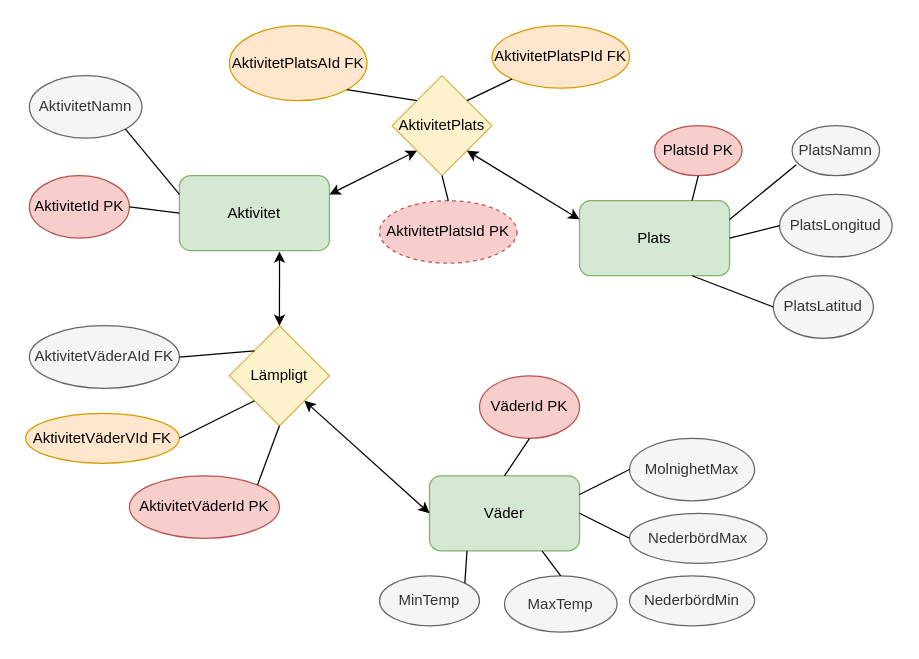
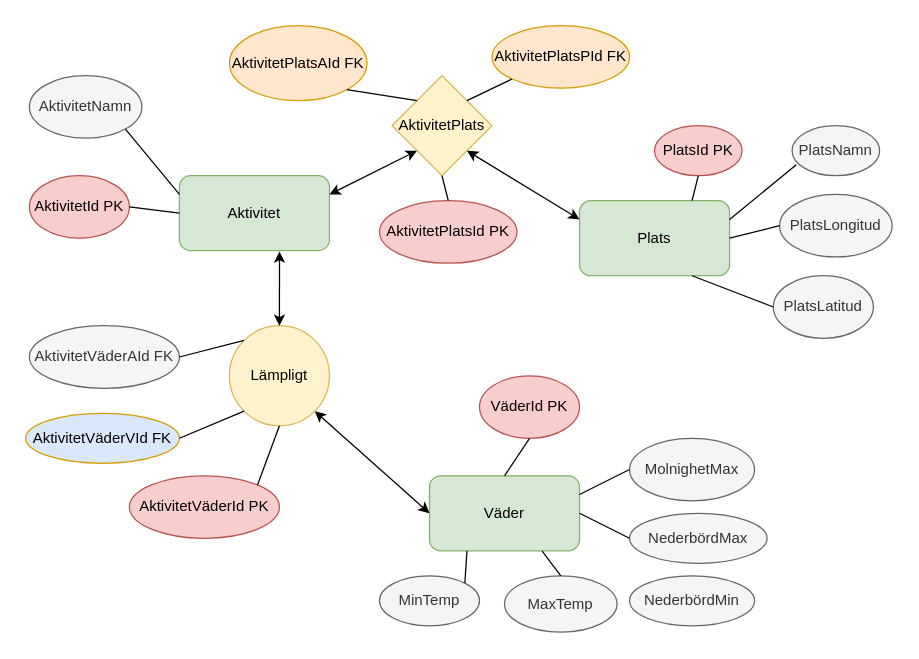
  <mxCell id="0" />
  <mxCell id="1" parent="0" />
  <mxCell id="2" value="Aktivitet" style="rounded=1;whiteSpace=wrap;html=1;fillColor=#d5e8d4;strokeColor=#82b366;" vertex="1" parent="1"><mxGeometry x="143" y="140" width="120" height="60" as="geometry" /></mxCell>
  <mxCell id="3" value="Plats" style="rounded=1;whiteSpace=wrap;html=1;fillColor=#d5e8d4;strokeColor=#82b366;" vertex="1" parent="1"><mxGeometry x="463" y="160" width="120" height="60" as="geometry" /></mxCell>
  <mxCell id="4" value="AktivitetNamn" style="ellipse;whiteSpace=wrap;html=1;fillColor=#f5f5f5;strokeColor=#666666;fontColor=#333333;" vertex="1" parent="1"><mxGeometry x="23" y="60" width="90" height="50" as="geometry" /></mxCell>
  <mxCell id="5" value="AktivitetId PK" style="ellipse;whiteSpace=wrap;html=1;fillColor=#f8cecc;strokeColor=#b85450;" vertex="1" parent="1"><mxGeometry x="23" y="140" width="80" height="50" as="geometry" /></mxCell>
  <mxCell id="6" value="PlatsNamn&lt;br&gt;" style="ellipse;whiteSpace=wrap;html=1;fillColor=#f5f5f5;strokeColor=#666666;fontColor=#333333;" vertex="1" parent="1"><mxGeometry x="633" y="100" width="70" height="40" as="geometry" /></mxCell>
  <mxCell id="7" value="PlatsId PK" style="ellipse;whiteSpace=wrap;html=1;fillColor=#f8cecc;strokeColor=#b85450;" vertex="1" parent="1"><mxGeometry x="523" y="100" width="70" height="40" as="geometry" /></mxCell>
  <mxCell id="8" value="Väder" style="rounded=1;whiteSpace=wrap;html=1;fillColor=#d5e8d4;strokeColor=#82b366;" vertex="1" parent="1"><mxGeometry x="343" y="380" width="120" height="60" as="geometry" /></mxCell>
- <mxCell id="9" value="Lämpligt" style="rhombus;whiteSpace=wrap;html=1;fillColor=#fff2cc;strokeColor=#d6b656;" vertex="1" parent="1"><mxGeometry x="183" y="260" width="80" height="80" as="geometry" /></mxCell>
+ <mxCell id="9" value="Lämpligt" style="ellipse;whiteSpace=wrap;html=1;fillColor=#fff2cc;strokeColor=#d6b656;" vertex="1" parent="1"><mxGeometry x="183" y="260" width="80" height="80" as="geometry" /></mxCell>
  <mxCell id="10" value="" style="endArrow=classic;startArrow=classic;html=1;entryX=0.5;entryY=0;entryDx=0;entryDy=0;exitX=0.667;exitY=1.011;exitDx=0;exitDy=0;exitPerimeter=0;" edge="1" parent="1" source="2" target="9"><mxGeometry width="50" height="50" relative="1" as="geometry"><mxPoint x="-17" y="510" as="sourcePoint" /><mxPoint x="33" y="460" as="targetPoint" /></mxGeometry></mxCell>
  <mxCell id="11" value="" style="endArrow=classic;startArrow=classic;html=1;entryX=1;entryY=1;entryDx=0;entryDy=0;exitX=0;exitY=0.5;exitDx=0;exitDy=0;" edge="1" parent="1" source="8" target="9"><mxGeometry width="50" height="50" relative="1" as="geometry"><mxPoint x="-17" y="510" as="sourcePoint" /><mxPoint x="33" y="460" as="targetPoint" /></mxGeometry></mxCell>
  <mxCell id="12" value="PlatsLongitud&lt;br&gt;" style="ellipse;whiteSpace=wrap;html=1;fillColor=#f5f5f5;strokeColor=#666666;fontColor=#333333;" vertex="1" parent="1"><mxGeometry x="623" y="155" width="90" height="50" as="geometry" /></mxCell>
  <mxCell id="13" value="PlatsLatitud" style="ellipse;whiteSpace=wrap;html=1;fillColor=#f5f5f5;strokeColor=#666666;fontColor=#333333;" vertex="1" parent="1"><mxGeometry x="618" y="220" width="80" height="50" as="geometry" /></mxCell>
  <mxCell id="14" value="AktivitetVäderAId FK" style="ellipse;whiteSpace=wrap;html=1;fillColor=#f5f5f5;strokeColor=#666666;fontColor=#333333;" vertex="1" parent="1"><mxGeometry x="23" y="260" width="120" height="50" as="geometry" /></mxCell>
- <mxCell id="15" value="AktivitetVäderVId FK&lt;br&gt;" style="ellipse;whiteSpace=wrap;html=1;fillColor=#ffe6cc;strokeColor=#d79b00;" vertex="1" parent="1"><mxGeometry x="20" y="330" width="123" height="40" as="geometry" /></mxCell>
+ <mxCell id="15" value="AktivitetVäderVId FK&lt;br&gt;" style="ellipse;whiteSpace=wrap;html=1;fillColor=#dae8fc;strokeColor=#d79b00;" vertex="1" parent="1"><mxGeometry x="20" y="330" width="123" height="40" as="geometry" /></mxCell>
  <mxCell id="16" value="VäderId PK&lt;br&gt;" style="ellipse;whiteSpace=wrap;html=1;fillColor=#f8cecc;strokeColor=#b85450;" vertex="1" parent="1"><mxGeometry x="383" y="300" width="80" height="50" as="geometry" /></mxCell>
  <mxCell id="17" value="AktivitetVäderId PK&lt;br&gt;" style="ellipse;whiteSpace=wrap;html=1;fillColor=#f8cecc;strokeColor=#b85450;" vertex="1" parent="1"><mxGeometry x="103" y="380" width="120" height="50" as="geometry" /></mxCell>
  <mxCell id="18" value="AktivitetPlats" style="rhombus;whiteSpace=wrap;html=1;fillColor=#fff2cc;strokeColor=#d6b656;" vertex="1" parent="1"><mxGeometry x="313" y="60" width="80" height="80" as="geometry" /></mxCell>
  <mxCell id="19" value="MinTemp" style="ellipse;whiteSpace=wrap;html=1;fillColor=#f5f5f5;strokeColor=#666666;fontColor=#333333;" vertex="1" parent="1"><mxGeometry x="303" y="460" width="80" height="40" as="geometry" /></mxCell>
  <mxCell id="20" value="MaxTemp&lt;br&gt;" style="ellipse;whiteSpace=wrap;html=1;fillColor=#f5f5f5;strokeColor=#666666;fontColor=#333333;" vertex="1" parent="1"><mxGeometry x="403" y="460" width="90" height="45" as="geometry" /></mxCell>
  <mxCell id="21" value="MolnighetMax&lt;br&gt;" style="ellipse;whiteSpace=wrap;html=1;fillColor=#f5f5f5;strokeColor=#666666;fontColor=#333333;" vertex="1" parent="1"><mxGeometry x="503" y="350" width="100" height="50" as="geometry" /></mxCell>
  <mxCell id="22" value="NederbördMin" style="ellipse;whiteSpace=wrap;html=1;fillColor=#f5f5f5;strokeColor=#666666;fontColor=#333333;" vertex="1" parent="1"><mxGeometry x="503" y="460" width="100" height="40" as="geometry" /></mxCell>
  <mxCell id="23" value="NederbördMax" style="ellipse;whiteSpace=wrap;html=1;fillColor=#f5f5f5;strokeColor=#666666;fontColor=#333333;" vertex="1" parent="1"><mxGeometry x="503" y="410" width="110" height="40" as="geometry" /></mxCell>
  <mxCell id="24" value="AktivitetPlatsAId FK" style="ellipse;whiteSpace=wrap;html=1;fillColor=#ffe6cc;strokeColor=#d79b00;" vertex="1" parent="1"><mxGeometry x="183" y="20" width="110" height="60" as="geometry" /></mxCell>
  <mxCell id="25" value="AktivitetPlatsPId FK&lt;br&gt;" style="ellipse;whiteSpace=wrap;html=1;fillColor=#ffe6cc;strokeColor=#d79b00;" vertex="1" parent="1"><mxGeometry x="393" y="20" width="110" height="50" as="geometry" /></mxCell>
- <mxCell id="26" value="AktivitetPlatsId PK" style="ellipse;whiteSpace=wrap;html=1;fillColor=#f8cecc;strokeColor=#b85450;dashed=1;" vertex="1" parent="1"><mxGeometry x="303" y="160" width="110" height="50" as="geometry" /></mxCell>
+ <mxCell id="26" value="AktivitetPlatsId PK" style="ellipse;whiteSpace=wrap;html=1;fillColor=#f8cecc;strokeColor=#b85450;" vertex="1" parent="1"><mxGeometry x="303" y="160" width="110" height="50" as="geometry" /></mxCell>
  <mxCell id="27" value="" style="endArrow=none;html=1;entryX=0;entryY=0;entryDx=0;entryDy=0;exitX=1;exitY=0.5;exitDx=0;exitDy=0;" edge="1" parent="1" source="14" target="9"><mxGeometry width="50" height="50" relative="1" as="geometry"><mxPoint x="143" y="320" as="sourcePoint" /><mxPoint x="193" y="270" as="targetPoint" /></mxGeometry></mxCell>
  <mxCell id="28" value="" style="endArrow=none;html=1;exitX=1;exitY=0.5;exitDx=0;exitDy=0;entryX=0;entryY=1;entryDx=0;entryDy=0;" edge="1" parent="1" source="15" target="9"><mxGeometry width="50" height="50" relative="1" as="geometry"><mxPoint x="153" y="365" as="sourcePoint" /><mxPoint x="203" y="315" as="targetPoint" /></mxGeometry></mxCell>
  <mxCell id="29" value="" style="endArrow=none;html=1;entryX=0.5;entryY=1;entryDx=0;entryDy=0;exitX=1;exitY=0;exitDx=0;exitDy=0;" edge="1" parent="1" source="17" target="9"><mxGeometry width="50" height="50" relative="1" as="geometry"><mxPoint x="203" y="390" as="sourcePoint" /><mxPoint x="253" y="340" as="targetPoint" /></mxGeometry></mxCell>
  <mxCell id="30" value="" style="endArrow=none;html=1;entryX=0.25;entryY=1;entryDx=0;entryDy=0;exitX=1;exitY=0;exitDx=0;exitDy=0;" edge="1" parent="1" source="19" target="8"><mxGeometry width="50" height="50" relative="1" as="geometry"><mxPoint x="243" y="520" as="sourcePoint" /><mxPoint x="293" y="470" as="targetPoint" /></mxGeometry></mxCell>
  <mxCell id="31" value="" style="endArrow=none;html=1;entryX=0.75;entryY=1;entryDx=0;entryDy=0;exitX=0.5;exitY=0;exitDx=0;exitDy=0;" edge="1" parent="1" source="20" target="8"><mxGeometry width="50" height="50" relative="1" as="geometry"><mxPoint x="393" y="580" as="sourcePoint" /><mxPoint x="443" y="530" as="targetPoint" /></mxGeometry></mxCell>
  <mxCell id="32" value="" style="endArrow=none;html=1;entryX=0;entryY=0.5;entryDx=0;entryDy=0;exitX=1;exitY=0.5;exitDx=0;exitDy=0;" edge="1" parent="1" source="8" target="23"><mxGeometry width="50" height="50" relative="1" as="geometry"><mxPoint x="323" y="380" as="sourcePoint" /><mxPoint x="373" y="330" as="targetPoint" /></mxGeometry></mxCell>
  <mxCell id="33" value="" style="endArrow=none;html=1;entryX=0;entryY=0.5;entryDx=0;entryDy=0;exitX=1;exitY=0.25;exitDx=0;exitDy=0;" edge="1" parent="1" source="8" target="21"><mxGeometry width="50" height="50" relative="1" as="geometry"><mxPoint x="303" y="360" as="sourcePoint" /><mxPoint x="353" y="310" as="targetPoint" /></mxGeometry></mxCell>
  <mxCell id="34" value="" style="endArrow=none;html=1;entryX=0.5;entryY=1;entryDx=0;entryDy=0;exitX=0.5;exitY=0;exitDx=0;exitDy=0;" edge="1" parent="1" source="8" target="16"><mxGeometry width="50" height="50" relative="1" as="geometry"><mxPoint x="283" y="330" as="sourcePoint" /><mxPoint x="333" y="280" as="targetPoint" /></mxGeometry></mxCell>
  <mxCell id="35" value="" style="endArrow=classic;startArrow=classic;html=1;entryX=0;entryY=1;entryDx=0;entryDy=0;exitX=1;exitY=0.25;exitDx=0;exitDy=0;" edge="1" parent="1" source="2" target="18"><mxGeometry width="50" height="50" relative="1" as="geometry"><mxPoint x="23" y="580" as="sourcePoint" /><mxPoint x="73" y="530" as="targetPoint" /></mxGeometry></mxCell>
  <mxCell id="36" value="" style="endArrow=classic;startArrow=classic;html=1;exitX=1;exitY=1;exitDx=0;exitDy=0;entryX=0;entryY=0.25;entryDx=0;entryDy=0;" edge="1" parent="1" source="18" target="3"><mxGeometry width="50" height="50" relative="1" as="geometry"><mxPoint x="423" y="150" as="sourcePoint" /><mxPoint x="473" y="100" as="targetPoint" /></mxGeometry></mxCell>
  <mxCell id="37" value="" style="endArrow=none;html=1;entryX=0.5;entryY=1;entryDx=0;entryDy=0;exitX=0.5;exitY=0;exitDx=0;exitDy=0;" edge="1" parent="1" source="26" target="18"><mxGeometry width="50" height="50" relative="1" as="geometry"><mxPoint x="343" y="290" as="sourcePoint" /><mxPoint x="393" y="240" as="targetPoint" /></mxGeometry></mxCell>
  <mxCell id="38" value="" style="endArrow=none;html=1;entryX=1;entryY=1;entryDx=0;entryDy=0;exitX=0;exitY=0;exitDx=0;exitDy=0;" edge="1" parent="1" source="18" target="24"><mxGeometry width="50" height="50" relative="1" as="geometry"><mxPoint x="153" y="130" as="sourcePoint" /><mxPoint x="203" y="80" as="targetPoint" /></mxGeometry></mxCell>
  <mxCell id="39" value="" style="endArrow=none;html=1;entryX=0;entryY=1;entryDx=0;entryDy=0;exitX=1;exitY=0;exitDx=0;exitDy=0;" edge="1" parent="1" source="18" target="25"><mxGeometry width="50" height="50" relative="1" as="geometry"><mxPoint x="423" y="140" as="sourcePoint" /><mxPoint x="473" y="90" as="targetPoint" /></mxGeometry></mxCell>
  <mxCell id="40" value="" style="endArrow=none;html=1;entryX=1;entryY=1;entryDx=0;entryDy=0;exitX=0;exitY=0.25;exitDx=0;exitDy=0;" edge="1" parent="1" source="2" target="4"><mxGeometry width="50" height="50" relative="1" as="geometry"><mxPoint x="133" y="130" as="sourcePoint" /><mxPoint x="183" y="80" as="targetPoint" /></mxGeometry></mxCell>
  <mxCell id="41" value="" style="endArrow=none;html=1;entryX=0;entryY=0.5;entryDx=0;entryDy=0;exitX=1;exitY=0.5;exitDx=0;exitDy=0;" edge="1" parent="1" source="5" target="2"><mxGeometry width="50" height="50" relative="1" as="geometry"><mxPoint x="-37" y="260" as="sourcePoint" /><mxPoint x="13" y="210" as="targetPoint" /></mxGeometry></mxCell>
  <mxCell id="42" value="" style="endArrow=none;html=1;entryX=0.5;entryY=1;entryDx=0;entryDy=0;exitX=0.75;exitY=0;exitDx=0;exitDy=0;" edge="1" parent="1" source="3" target="7"><mxGeometry width="50" height="50" relative="1" as="geometry"><mxPoint x="473" y="140" as="sourcePoint" /><mxPoint x="523" y="90" as="targetPoint" /></mxGeometry></mxCell>
  <mxCell id="43" value="" style="endArrow=none;html=1;entryX=0.048;entryY=0.783;entryDx=0;entryDy=0;entryPerimeter=0;exitX=1;exitY=0.25;exitDx=0;exitDy=0;" edge="1" parent="1" source="3" target="6"><mxGeometry width="50" height="50" relative="1" as="geometry"><mxPoint x="593" y="180" as="sourcePoint" /><mxPoint x="643" y="130" as="targetPoint" /></mxGeometry></mxCell>
  <mxCell id="44" value="" style="endArrow=none;html=1;entryX=0;entryY=0.5;entryDx=0;entryDy=0;exitX=1;exitY=0.5;exitDx=0;exitDy=0;" edge="1" parent="1" source="3" target="12"><mxGeometry width="50" height="50" relative="1" as="geometry"><mxPoint x="23" y="580" as="sourcePoint" /><mxPoint x="73" y="530" as="targetPoint" /></mxGeometry></mxCell>
  <mxCell id="45" value="" style="endArrow=none;html=1;entryX=0;entryY=0.5;entryDx=0;entryDy=0;exitX=0.75;exitY=1;exitDx=0;exitDy=0;" edge="1" parent="1" source="3" target="13"><mxGeometry width="50" height="50" relative="1" as="geometry"><mxPoint x="503" y="290" as="sourcePoint" /><mxPoint x="553" y="240" as="targetPoint" /></mxGeometry></mxCell>
